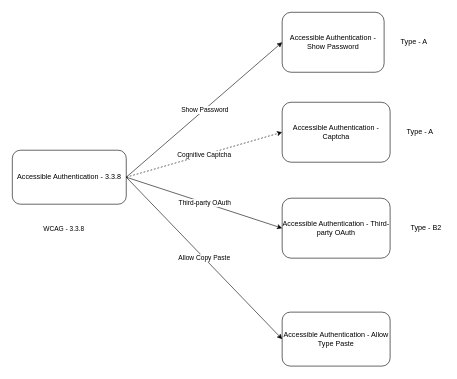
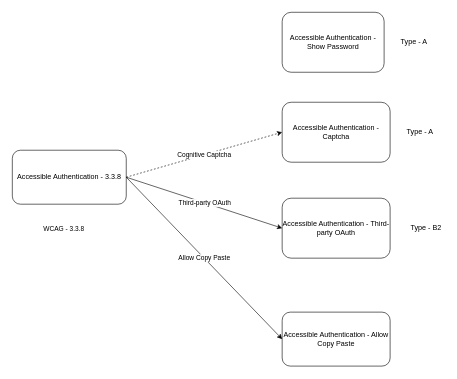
  <mxCell id="0" />
  <mxCell id="1" parent="0" />
  <mxCell id="2" value="Accessible Authentication - 3.3.8" style="rounded=1;whiteSpace=wrap;html=1;" parent="1" vertex="1"><mxGeometry x="20" y="250" width="190" height="90" as="geometry" /></mxCell>
  <mxCell id="3" value="Accessible Authentication - Show Password" style="rounded=1;whiteSpace=wrap;html=1;" parent="1" vertex="1"><mxGeometry x="470" y="20" width="170" height="100" as="geometry" /></mxCell>
  <mxCell id="4" value="Accessible Authentication - Captcha" style="rounded=1;whiteSpace=wrap;html=1;" parent="1" vertex="1"><mxGeometry x="470" y="170" width="180" height="100" as="geometry" /></mxCell>
  <mxCell id="5" value="Accessible Authentication - Third-party OAuth" style="rounded=1;whiteSpace=wrap;html=1;" parent="1" vertex="1"><mxGeometry x="470" y="330" width="180" height="100" as="geometry" /></mxCell>
- <mxCell id="6" value="" style="endArrow=classic;html=1;rounded=0;exitX=1;exitY=0.5;exitDx=0;exitDy=0;entryX=0;entryY=0.5;entryDx=0;entryDy=0;" parent="1" source="2" target="3" edge="1"><mxGeometry relative="1" as="geometry"><mxPoint x="440" y="240" as="sourcePoint" /><mxPoint x="540" y="240" as="targetPoint" /></mxGeometry></mxCell>
- <mxCell id="7" value="Show Password" style="edgeLabel;resizable=0;html=1;;align=center;verticalAlign=middle;" parent="6" connectable="0" vertex="1"><mxGeometry relative="1" as="geometry" /></mxCell>
  <mxCell id="8" value="" style="endArrow=classic;html=1;rounded=0;exitX=1;exitY=0.5;exitDx=0;exitDy=0;entryX=0;entryY=0.5;entryDx=0;entryDy=0;dashed=1;" parent="1" source="2" target="4" edge="1"><mxGeometry relative="1" as="geometry"><mxPoint x="440" y="240" as="sourcePoint" /><mxPoint x="540" y="240" as="targetPoint" /></mxGeometry></mxCell>
  <mxCell id="9" value="Cognitive Captcha" style="edgeLabel;resizable=0;html=1;;align=center;verticalAlign=middle;" parent="8" connectable="0" vertex="1"><mxGeometry relative="1" as="geometry" /></mxCell>
  <mxCell id="10" value="" style="endArrow=classic;html=1;rounded=0;exitX=1;exitY=0.5;exitDx=0;exitDy=0;entryX=0;entryY=0.5;entryDx=0;entryDy=0;" parent="1" source="2" target="5" edge="1"><mxGeometry relative="1" as="geometry"><mxPoint x="410" y="220" as="sourcePoint" /><mxPoint x="570" y="240" as="targetPoint" /></mxGeometry></mxCell>
  <mxCell id="11" value="Third-party OAuth" style="edgeLabel;resizable=0;html=1;;align=center;verticalAlign=middle;" parent="10" connectable="0" vertex="1"><mxGeometry relative="1" as="geometry" /></mxCell>
  <mxCell id="12" value="WCAG - 3.3.8" style="edgeLabel;resizable=0;html=1;;align=left;verticalAlign=bottom;" parent="10" connectable="0" vertex="1"><mxGeometry x="-1" relative="1" as="geometry"><mxPoint x="-140" y="95" as="offset" /></mxGeometry></mxCell>
- <mxCell id="13" value="Accessible Authentication - Allow Type Paste" style="rounded=1;whiteSpace=wrap;html=1;" parent="1" vertex="1"><mxGeometry x="470" y="520" width="180" height="90" as="geometry" /></mxCell>
+ <mxCell id="13" value="Accessible Authentication - Allow Copy Paste" style="rounded=1;whiteSpace=wrap;html=1;" parent="1" vertex="1"><mxGeometry x="470" y="520" width="180" height="90" as="geometry" /></mxCell>
  <mxCell id="14" value="" style="endArrow=classic;html=1;rounded=0;exitX=1;exitY=0.5;exitDx=0;exitDy=0;entryX=0;entryY=0.5;entryDx=0;entryDy=0;" parent="1" source="2" target="13" edge="1"><mxGeometry relative="1" as="geometry"><mxPoint x="440" y="360" as="sourcePoint" /><mxPoint x="540" y="360" as="targetPoint" /></mxGeometry></mxCell>
  <mxCell id="15" value="Allow Copy Paste" style="edgeLabel;resizable=0;html=1;;align=center;verticalAlign=middle;" parent="14" connectable="0" vertex="1"><mxGeometry relative="1" as="geometry" /></mxCell>
  <mxCell id="16" value="Type - A" style="text;html=1;align=center;verticalAlign=middle;whiteSpace=wrap;rounded=0;" parent="1" vertex="1"><mxGeometry x="660" y="55" width="60" height="30" as="geometry" /></mxCell>
  <mxCell id="17" value="Type - A" style="text;html=1;align=center;verticalAlign=middle;whiteSpace=wrap;rounded=0;" parent="1" vertex="1"><mxGeometry x="670" y="205" width="60" height="30" as="geometry" /></mxCell>
  <mxCell id="18" value="Type - B2" style="text;html=1;align=center;verticalAlign=middle;whiteSpace=wrap;rounded=0;" parent="1" vertex="1"><mxGeometry x="680" y="367.5" width="60" height="25" as="geometry" /></mxCell>
